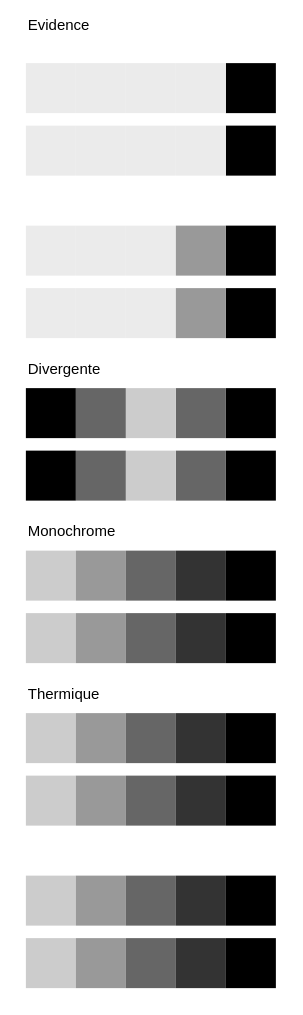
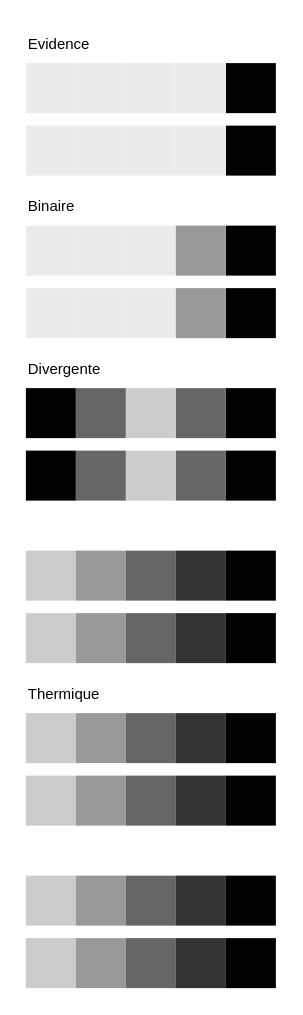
  <mxCell id="0" />
  <mxCell id="1" parent="0" />
  <mxCell id="2" value="" style="whiteSpace=wrap;html=1;aspect=fixed;fillColor=#CCCCCC;strokeColor=none;fontColor=#ffffff;" vertex="1" parent="1"><mxGeometry x="20" y="490" width="40" height="40" as="geometry" /></mxCell>
  <mxCell id="3" value="" style="whiteSpace=wrap;html=1;aspect=fixed;fillColor=#999999;strokeColor=none;fontColor=#ffffff;" vertex="1" parent="1"><mxGeometry x="60" y="490" width="40" height="40" as="geometry" /></mxCell>
  <mxCell id="4" value="" style="whiteSpace=wrap;html=1;aspect=fixed;fillColor=#666666;strokeColor=none;fontColor=#ffffff;" vertex="1" parent="1"><mxGeometry x="100" y="490" width="40" height="40" as="geometry" /></mxCell>
  <mxCell id="5" value="" style="whiteSpace=wrap;html=1;aspect=fixed;fillColor=#333333;strokeColor=none;fontColor=#ffffff;" vertex="1" parent="1"><mxGeometry x="140" y="490" width="40" height="40" as="geometry" /></mxCell>
  <mxCell id="6" value="" style="whiteSpace=wrap;html=1;aspect=fixed;fillColor=#000000;strokeColor=none;fontColor=#ffffff;" vertex="1" parent="1"><mxGeometry x="180" y="490" width="40" height="40" as="geometry" /></mxCell>
  <mxCell id="7" value="" style="whiteSpace=wrap;html=1;aspect=fixed;fillColor=#000000;strokeColor=none;fontColor=#ffffff;" vertex="1" parent="1"><mxGeometry x="180" y="230" width="40" height="40" as="geometry" /></mxCell>
  <mxCell id="8" value="" style="whiteSpace=wrap;html=1;aspect=fixed;fillColor=#000000;strokeColor=none;fontColor=#ffffff;" vertex="1" parent="1"><mxGeometry x="180" y="100" width="40" height="40" as="geometry" /></mxCell>
  <mxCell id="9" value="" style="whiteSpace=wrap;html=1;aspect=fixed;fillColor=#000000;strokeColor=none;fontColor=#ffffff;" vertex="1" parent="1"><mxGeometry x="180" y="310" width="40" height="40" as="geometry" /></mxCell>
  <mxCell id="10" value="" style="whiteSpace=wrap;html=1;aspect=fixed;fillColor=#000000;strokeColor=none;fontColor=#ffffff;" vertex="1" parent="1"><mxGeometry x="20" y="310" width="40" height="40" as="geometry" /></mxCell>
- <mxCell id="11" value="Evidence" style="text;html=1;strokeColor=none;fillColor=none;align=left;verticalAlign=middle;whiteSpace=wrap;rounded=0;" vertex="1" parent="1"><mxGeometry x="20" y="5" width="60" height="30" as="geometry" /></mxCell>
+ <mxCell id="11" value="Evidence" style="text;html=1;strokeColor=none;fillColor=none;align=left;verticalAlign=middle;whiteSpace=wrap;rounded=0;" vertex="1" parent="1"><mxGeometry x="20" y="20" width="60" height="30" as="geometry" /></mxCell>
  <mxCell id="12" value="" style="whiteSpace=wrap;html=1;aspect=fixed;fillColor=#EBEBEB;strokeColor=none;fontColor=#ffffff;" vertex="1" parent="1"><mxGeometry x="140" y="100" width="40" height="40" as="geometry" /></mxCell>
  <mxCell id="13" value="" style="whiteSpace=wrap;html=1;aspect=fixed;fillColor=#EBEBEB;strokeColor=none;fontColor=#ffffff;" vertex="1" parent="1"><mxGeometry x="100" y="100" width="40" height="40" as="geometry" /></mxCell>
  <mxCell id="14" value="" style="whiteSpace=wrap;html=1;aspect=fixed;fillColor=#EBEBEB;strokeColor=none;fontColor=#ffffff;" vertex="1" parent="1"><mxGeometry x="60" y="100" width="40" height="40" as="geometry" /></mxCell>
  <mxCell id="15" value="" style="whiteSpace=wrap;html=1;aspect=fixed;fillColor=#EBEBEB;strokeColor=none;fontColor=#ffffff;" vertex="1" parent="1"><mxGeometry x="20" y="100" width="40" height="40" as="geometry" /></mxCell>
  <mxCell id="16" value="" style="whiteSpace=wrap;html=1;aspect=fixed;fillColor=#EBEBEB;strokeColor=none;fontColor=#ffffff;" vertex="1" parent="1"><mxGeometry x="100" y="230" width="40" height="40" as="geometry" /></mxCell>
  <mxCell id="17" value="" style="whiteSpace=wrap;html=1;aspect=fixed;fillColor=#EBEBEB;strokeColor=none;fontColor=#ffffff;" vertex="1" parent="1"><mxGeometry x="60" y="230" width="40" height="40" as="geometry" /></mxCell>
  <mxCell id="18" value="" style="whiteSpace=wrap;html=1;aspect=fixed;fillColor=#EBEBEB;strokeColor=none;fontColor=#ffffff;" vertex="1" parent="1"><mxGeometry x="20" y="230" width="40" height="40" as="geometry" /></mxCell>
- <mxCell id="20" value="Monochrome" style="text;html=1;strokeColor=none;fillColor=none;align=left;verticalAlign=middle;whiteSpace=wrap;rounded=0;" vertex="1" parent="1"><mxGeometry x="20" y="410" width="80" height="30" as="geometry" /></mxCell>
+ <mxCell id="19" value="Binaire" style="text;html=1;strokeColor=none;fillColor=none;align=left;verticalAlign=middle;whiteSpace=wrap;rounded=0;" vertex="1" parent="1"><mxGeometry x="20" y="150" width="60" height="30" as="geometry" /></mxCell>
  <mxCell id="21" value="Divergente" style="text;html=1;strokeColor=none;fillColor=none;align=left;verticalAlign=middle;whiteSpace=wrap;rounded=0;" vertex="1" parent="1"><mxGeometry x="20" y="280" width="80" height="30" as="geometry" /></mxCell>
  <mxCell id="22" value="Thermique" style="text;html=1;strokeColor=none;fillColor=none;align=left;verticalAlign=middle;whiteSpace=wrap;rounded=0;" vertex="1" parent="1"><mxGeometry x="20" y="540" width="80" height="30" as="geometry" /></mxCell>
  <mxCell id="23" value="" style="whiteSpace=wrap;html=1;aspect=fixed;fillColor=#999999;strokeColor=none;fontColor=#ffffff;" vertex="1" parent="1"><mxGeometry x="140" y="230" width="40" height="40" as="geometry" /></mxCell>
  <mxCell id="24" value="" style="whiteSpace=wrap;html=1;aspect=fixed;fillColor=#666666;strokeColor=none;fontColor=#ffffff;" vertex="1" parent="1"><mxGeometry x="140" y="310" width="40" height="40" as="geometry" /></mxCell>
  <mxCell id="25" value="" style="whiteSpace=wrap;html=1;aspect=fixed;fillColor=#666666;strokeColor=none;fontColor=#ffffff;" vertex="1" parent="1"><mxGeometry x="60" y="310" width="40" height="40" as="geometry" /></mxCell>
  <mxCell id="26" value="" style="whiteSpace=wrap;html=1;aspect=fixed;fillColor=#CCCCCC;strokeColor=none;fontColor=#ffffff;" vertex="1" parent="1"><mxGeometry x="100" y="310" width="40" height="40" as="geometry" /></mxCell>
  <mxCell id="27" value="" style="whiteSpace=wrap;html=1;aspect=fixed;fillColor=#CCCCCC;strokeColor=none;fontColor=#ffffff;" vertex="1" parent="1"><mxGeometry x="20" y="700" width="40" height="40" as="geometry" /></mxCell>
  <mxCell id="28" value="" style="whiteSpace=wrap;html=1;aspect=fixed;fillColor=#999999;strokeColor=none;fontColor=#ffffff;" vertex="1" parent="1"><mxGeometry x="60" y="700" width="40" height="40" as="geometry" /></mxCell>
  <mxCell id="29" value="" style="whiteSpace=wrap;html=1;aspect=fixed;fillColor=#666666;strokeColor=none;fontColor=#ffffff;" vertex="1" parent="1"><mxGeometry x="100" y="700" width="40" height="40" as="geometry" /></mxCell>
  <mxCell id="30" value="" style="whiteSpace=wrap;html=1;aspect=fixed;fillColor=#333333;strokeColor=none;fontColor=#ffffff;" vertex="1" parent="1"><mxGeometry x="140" y="700" width="40" height="40" as="geometry" /></mxCell>
  <mxCell id="31" value="" style="whiteSpace=wrap;html=1;aspect=fixed;fillColor=#000000;strokeColor=none;fontColor=#ffffff;" vertex="1" parent="1"><mxGeometry x="180" y="700" width="40" height="40" as="geometry" /></mxCell>
  <mxCell id="32" value="" style="whiteSpace=wrap;html=1;aspect=fixed;fillColor=#CCCCCC;strokeColor=none;fontColor=#ffffff;" vertex="1" parent="1"><mxGeometry x="20" y="570" width="40" height="40" as="geometry" /></mxCell>
  <mxCell id="33" value="" style="whiteSpace=wrap;html=1;aspect=fixed;fillColor=#999999;strokeColor=none;fontColor=#ffffff;" vertex="1" parent="1"><mxGeometry x="60" y="570" width="40" height="40" as="geometry" /></mxCell>
  <mxCell id="34" value="" style="whiteSpace=wrap;html=1;aspect=fixed;fillColor=#666666;strokeColor=none;fontColor=#ffffff;" vertex="1" parent="1"><mxGeometry x="100" y="570" width="40" height="40" as="geometry" /></mxCell>
  <mxCell id="35" value="" style="whiteSpace=wrap;html=1;aspect=fixed;fillColor=#333333;strokeColor=none;fontColor=#ffffff;" vertex="1" parent="1"><mxGeometry x="140" y="570" width="40" height="40" as="geometry" /></mxCell>
  <mxCell id="36" value="" style="whiteSpace=wrap;html=1;aspect=fixed;fillColor=#000000;strokeColor=none;fontColor=#ffffff;" vertex="1" parent="1"><mxGeometry x="180" y="570" width="40" height="40" as="geometry" /></mxCell>
  <mxCell id="37" value="" style="whiteSpace=wrap;html=1;aspect=fixed;fillColor=#CCCCCC;strokeColor=none;fontColor=#ffffff;" vertex="1" parent="1"><mxGeometry x="20" y="620" width="40" height="40" as="geometry" /></mxCell>
  <mxCell id="38" value="" style="whiteSpace=wrap;html=1;aspect=fixed;fillColor=#999999;strokeColor=none;fontColor=#ffffff;" vertex="1" parent="1"><mxGeometry x="60" y="620" width="40" height="40" as="geometry" /></mxCell>
  <mxCell id="39" value="" style="whiteSpace=wrap;html=1;aspect=fixed;fillColor=#666666;strokeColor=none;fontColor=#ffffff;" vertex="1" parent="1"><mxGeometry x="100" y="620" width="40" height="40" as="geometry" /></mxCell>
  <mxCell id="40" value="" style="whiteSpace=wrap;html=1;aspect=fixed;fillColor=#333333;strokeColor=none;fontColor=#ffffff;" vertex="1" parent="1"><mxGeometry x="140" y="620" width="40" height="40" as="geometry" /></mxCell>
  <mxCell id="41" value="" style="whiteSpace=wrap;html=1;aspect=fixed;fillColor=#000000;strokeColor=none;fontColor=#ffffff;" vertex="1" parent="1"><mxGeometry x="180" y="620" width="40" height="40" as="geometry" /></mxCell>
  <mxCell id="42" value="" style="whiteSpace=wrap;html=1;aspect=fixed;fillColor=#CCCCCC;strokeColor=none;fontColor=#ffffff;" vertex="1" parent="1"><mxGeometry x="20" y="750" width="40" height="40" as="geometry" /></mxCell>
  <mxCell id="43" value="" style="whiteSpace=wrap;html=1;aspect=fixed;fillColor=#999999;strokeColor=none;fontColor=#ffffff;" vertex="1" parent="1"><mxGeometry x="60" y="750" width="40" height="40" as="geometry" /></mxCell>
  <mxCell id="44" value="" style="whiteSpace=wrap;html=1;aspect=fixed;fillColor=#666666;strokeColor=none;fontColor=#ffffff;" vertex="1" parent="1"><mxGeometry x="100" y="750" width="40" height="40" as="geometry" /></mxCell>
  <mxCell id="45" value="" style="whiteSpace=wrap;html=1;aspect=fixed;fillColor=#333333;strokeColor=none;fontColor=#ffffff;" vertex="1" parent="1"><mxGeometry x="140" y="750" width="40" height="40" as="geometry" /></mxCell>
  <mxCell id="46" value="" style="whiteSpace=wrap;html=1;aspect=fixed;fillColor=#000000;strokeColor=none;fontColor=#ffffff;" vertex="1" parent="1"><mxGeometry x="180" y="750" width="40" height="40" as="geometry" /></mxCell>
  <mxCell id="47" value="" style="whiteSpace=wrap;html=1;aspect=fixed;fillColor=#000000;strokeColor=none;fontColor=#ffffff;" vertex="1" parent="1"><mxGeometry x="180" y="360" width="40" height="40" as="geometry" /></mxCell>
  <mxCell id="48" value="" style="whiteSpace=wrap;html=1;aspect=fixed;fillColor=#000000;strokeColor=none;fontColor=#ffffff;" vertex="1" parent="1"><mxGeometry x="20" y="360" width="40" height="40" as="geometry" /></mxCell>
  <mxCell id="49" value="" style="whiteSpace=wrap;html=1;aspect=fixed;fillColor=#666666;strokeColor=none;fontColor=#ffffff;" vertex="1" parent="1"><mxGeometry x="140" y="360" width="40" height="40" as="geometry" /></mxCell>
  <mxCell id="50" value="" style="whiteSpace=wrap;html=1;aspect=fixed;fillColor=#666666;strokeColor=none;fontColor=#ffffff;" vertex="1" parent="1"><mxGeometry x="60" y="360" width="40" height="40" as="geometry" /></mxCell>
  <mxCell id="51" value="" style="whiteSpace=wrap;html=1;aspect=fixed;fillColor=#CCCCCC;strokeColor=none;fontColor=#ffffff;" vertex="1" parent="1"><mxGeometry x="100" y="360" width="40" height="40" as="geometry" /></mxCell>
  <mxCell id="52" value="" style="whiteSpace=wrap;html=1;aspect=fixed;fillColor=#000000;strokeColor=none;fontColor=#ffffff;" vertex="1" parent="1"><mxGeometry x="180" y="180" width="40" height="40" as="geometry" /></mxCell>
  <mxCell id="53" value="" style="whiteSpace=wrap;html=1;aspect=fixed;fillColor=#EBEBEB;strokeColor=none;fontColor=#ffffff;" vertex="1" parent="1"><mxGeometry x="100" y="180" width="40" height="40" as="geometry" /></mxCell>
  <mxCell id="54" value="" style="whiteSpace=wrap;html=1;aspect=fixed;fillColor=#EBEBEB;strokeColor=none;fontColor=#ffffff;" vertex="1" parent="1"><mxGeometry x="60" y="180" width="40" height="40" as="geometry" /></mxCell>
  <mxCell id="55" value="" style="whiteSpace=wrap;html=1;aspect=fixed;fillColor=#EBEBEB;strokeColor=none;fontColor=#ffffff;" vertex="1" parent="1"><mxGeometry x="20" y="180" width="40" height="40" as="geometry" /></mxCell>
  <mxCell id="56" value="" style="whiteSpace=wrap;html=1;aspect=fixed;fillColor=#999999;strokeColor=none;fontColor=#ffffff;" vertex="1" parent="1"><mxGeometry x="140" y="180" width="40" height="40" as="geometry" /></mxCell>
  <mxCell id="57" value="" style="whiteSpace=wrap;html=1;aspect=fixed;fillColor=#000000;strokeColor=none;fontColor=#ffffff;" vertex="1" parent="1"><mxGeometry x="180" y="50" width="40" height="40" as="geometry" /></mxCell>
  <mxCell id="58" value="" style="whiteSpace=wrap;html=1;aspect=fixed;fillColor=#EBEBEB;strokeColor=none;fontColor=#ffffff;" vertex="1" parent="1"><mxGeometry x="140" y="50" width="40" height="40" as="geometry" /></mxCell>
  <mxCell id="59" value="" style="whiteSpace=wrap;html=1;aspect=fixed;fillColor=#EBEBEB;strokeColor=none;fontColor=#ffffff;" vertex="1" parent="1"><mxGeometry x="100" y="50" width="40" height="40" as="geometry" /></mxCell>
  <mxCell id="60" value="" style="whiteSpace=wrap;html=1;aspect=fixed;fillColor=#EBEBEB;strokeColor=none;fontColor=#ffffff;" vertex="1" parent="1"><mxGeometry x="60" y="50" width="40" height="40" as="geometry" /></mxCell>
  <mxCell id="61" value="" style="whiteSpace=wrap;html=1;aspect=fixed;fillColor=#EBEBEB;strokeColor=none;fontColor=#ffffff;" vertex="1" parent="1"><mxGeometry x="20" y="50" width="40" height="40" as="geometry" /></mxCell>
  <mxCell id="62" value="" style="whiteSpace=wrap;html=1;aspect=fixed;fillColor=#CCCCCC;strokeColor=none;fontColor=#ffffff;" vertex="1" parent="1"><mxGeometry x="20" y="440" width="40" height="40" as="geometry" /></mxCell>
  <mxCell id="63" value="" style="whiteSpace=wrap;html=1;aspect=fixed;fillColor=#999999;strokeColor=none;fontColor=#ffffff;" vertex="1" parent="1"><mxGeometry x="60" y="440" width="40" height="40" as="geometry" /></mxCell>
  <mxCell id="64" value="" style="whiteSpace=wrap;html=1;aspect=fixed;fillColor=#666666;strokeColor=none;fontColor=#ffffff;" vertex="1" parent="1"><mxGeometry x="100" y="440" width="40" height="40" as="geometry" /></mxCell>
  <mxCell id="65" value="" style="whiteSpace=wrap;html=1;aspect=fixed;fillColor=#333333;strokeColor=none;fontColor=#ffffff;" vertex="1" parent="1"><mxGeometry x="140" y="440" width="40" height="40" as="geometry" /></mxCell>
  <mxCell id="66" value="" style="whiteSpace=wrap;html=1;aspect=fixed;fillColor=#000000;strokeColor=none;fontColor=#ffffff;" vertex="1" parent="1"><mxGeometry x="180" y="440" width="40" height="40" as="geometry" /></mxCell>
